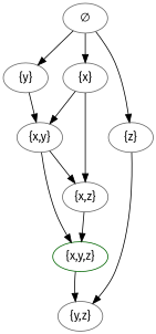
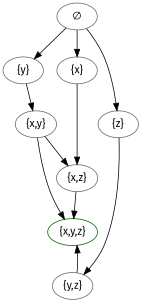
  digraph {
    fontname="Fira Sans"
    node [color=gray40 fontname="Fira Sans"]
    edge [fontname="Fira Sans"]
    n1 [label="∅"]
    n2 [label="{x}"]
    n3 [label="{y}"]
    n4 [label="{z}"]
    n5 [label="{x,y}"]
    n6 [label="{x,z}"]
    n7 [label="{y,z}"]
    n8 [color=darkgreen label="{x,y,z}"]
    n1 -> n2
    n1 -> n3
    n1 -> n4
-   n2 -> n5
    n2 -> n6
    n3 -> n5
    n4 -> n7
    n5 -> n6
    n5 -> n8
    n6 -> n8
-   n8 -> n7
+   n7 -> n8
  }
